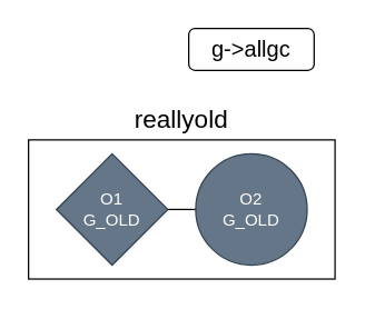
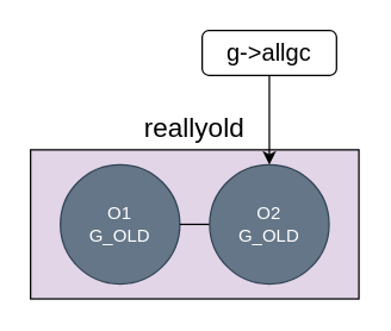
  <mxCell id="0" />
  <mxCell id="1" parent="0" />
- <mxCell id="2" value="&lt;font style=&quot;font-size: 18px;&quot;&gt;reallyold&lt;/font&gt;" style="rounded=0;whiteSpace=wrap;html=1;labelPosition=center;verticalLabelPosition=top;align=center;verticalAlign=bottom;" vertex="1" parent="1"><mxGeometry x="20" y="100" width="220" height="100" as="geometry" /></mxCell>
- <mxCell id="3" value="O1&lt;br&gt;G_OLD" style="rhombus;whiteSpace=wrap;html=1;aspect=fixed;fillColor=#647687;fontColor=#ffffff;strokeColor=#314354;" vertex="1" parent="1"><mxGeometry x="40" y="110" width="80" height="80" as="geometry" /></mxCell>
+ <mxCell id="2" value="&lt;font style=&quot;font-size: 18px;&quot;&gt;reallyold&lt;/font&gt;" style="rounded=0;whiteSpace=wrap;html=1;labelPosition=center;verticalLabelPosition=top;align=center;verticalAlign=bottom;fillColor=#e1d5e7;" vertex="1" parent="1"><mxGeometry x="20" y="100" width="220" height="100" as="geometry" /></mxCell>
+ <mxCell id="3" value="O1&lt;br&gt;G_OLD" style="ellipse;whiteSpace=wrap;html=1;aspect=fixed;fillColor=#647687;fontColor=#ffffff;strokeColor=#314354;" vertex="1" parent="1"><mxGeometry x="40" y="110" width="80" height="80" as="geometry" /></mxCell>
  <mxCell id="4" style="edgeStyle=orthogonalEdgeStyle;rounded=0;orthogonalLoop=1;jettySize=auto;html=1;exitX=0;exitY=0.5;exitDx=0;exitDy=0;entryX=1;entryY=0.5;entryDx=0;entryDy=0;endArrow=none;" edge="1" parent="1" source="5" target="3"><mxGeometry relative="1" as="geometry" /></mxCell>
  <mxCell id="5" value="O2&lt;br&gt;G_OLD" style="ellipse;whiteSpace=wrap;html=1;aspect=fixed;fillColor=#647687;fontColor=#ffffff;strokeColor=#314354;" vertex="1" parent="1"><mxGeometry x="140" y="110" width="80" height="80" as="geometry" /></mxCell>
+ <mxCell id="6" style="edgeStyle=orthogonalEdgeStyle;rounded=0;orthogonalLoop=1;jettySize=auto;html=1;exitX=0.5;exitY=1;exitDx=0;exitDy=0;entryX=0.5;entryY=0;entryDx=0;entryDy=0;" edge="1" parent="1" source="7" target="5"><mxGeometry relative="1" as="geometry" /></mxCell>
  <mxCell id="7" value="&lt;font style=&quot;font-size: 16px;&quot;&gt;g-&amp;gt;allgc&lt;/font&gt;" style="rounded=1;whiteSpace=wrap;html=1;" vertex="1" parent="1"><mxGeometry x="135" y="20" width="90" height="30" as="geometry" /></mxCell>
